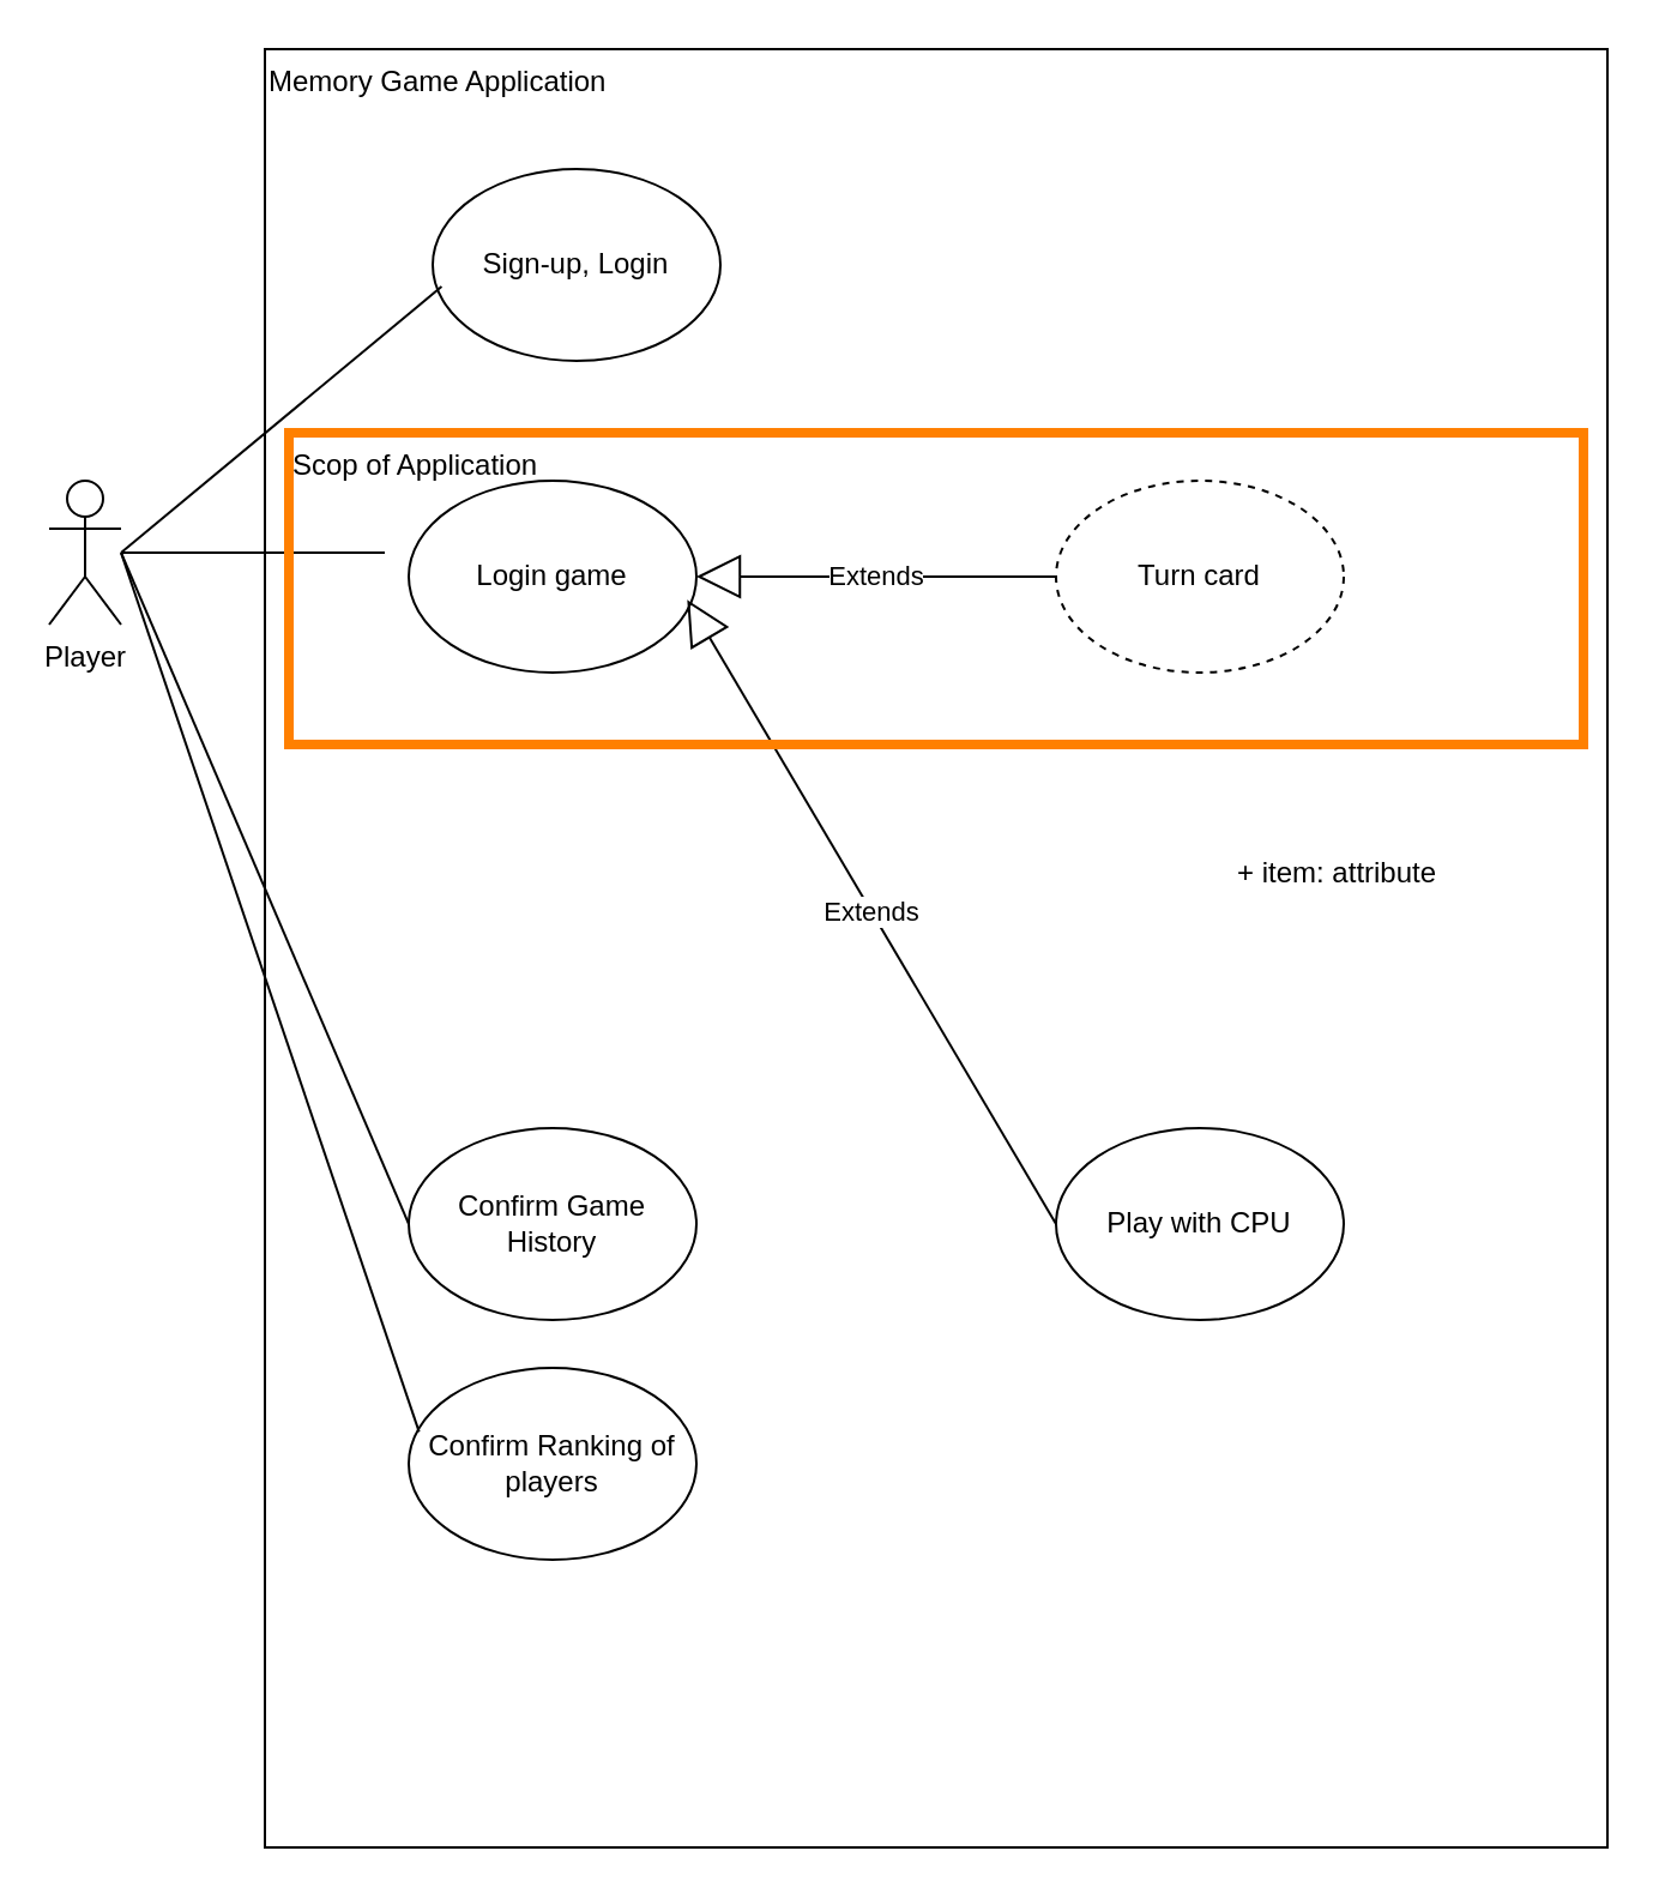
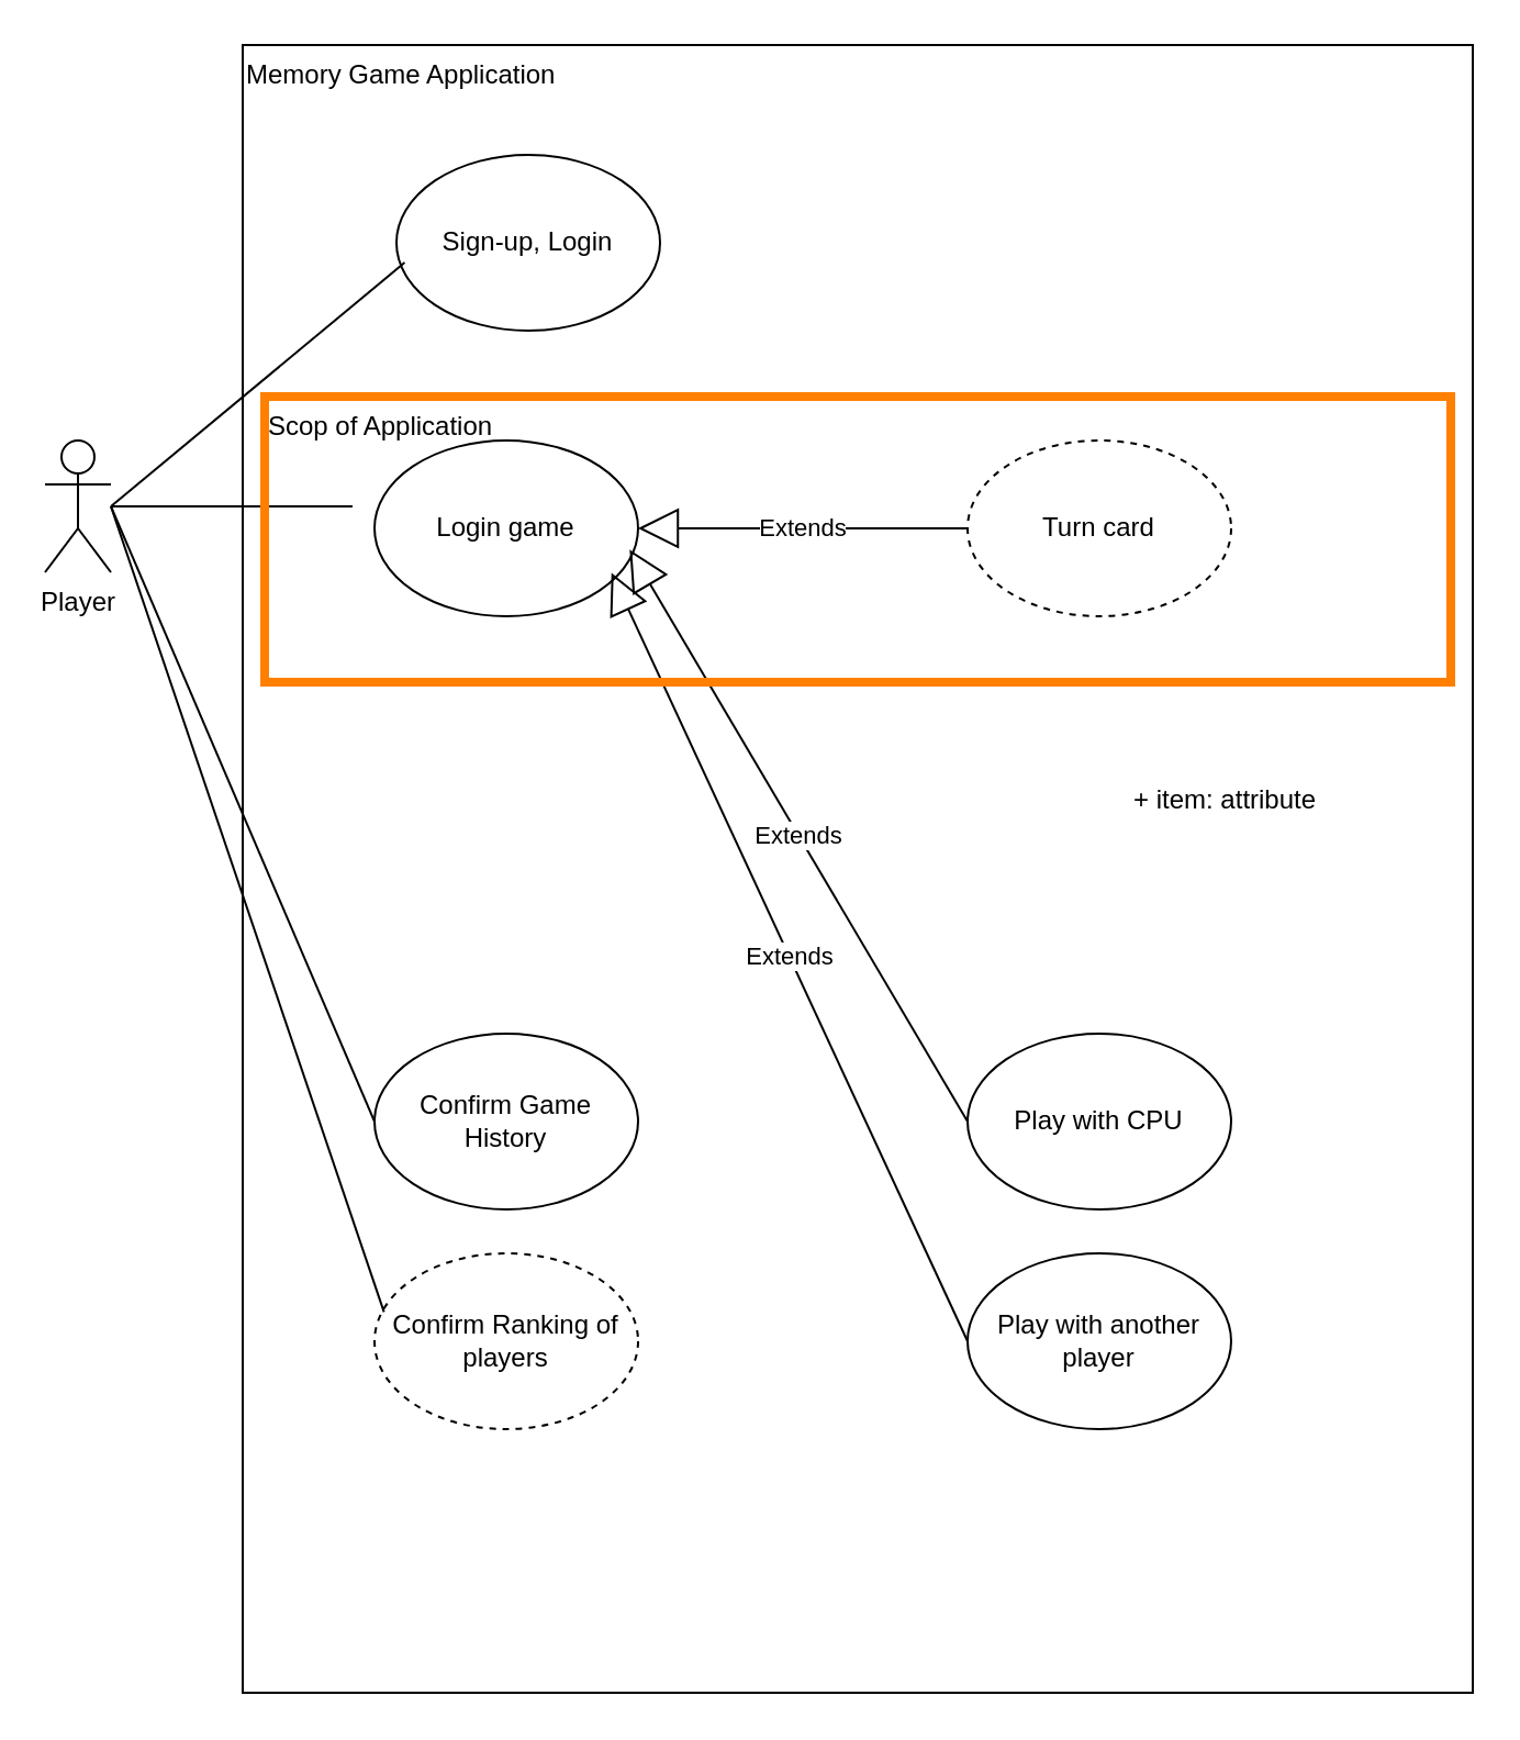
  <mxCell id="0" />
  <mxCell id="1" parent="0" />
  <mxCell id="2" value="Player" style="shape=umlActor;verticalLabelPosition=bottom;verticalAlign=top;html=1;" vertex="1" parent="1"><mxGeometry x="20" y="200" width="30" height="60" as="geometry" /></mxCell>
  <mxCell id="3" value="Memory Game Application" style="rounded=0;whiteSpace=wrap;html=1;fillColor=none;align=left;horizontal=1;verticalAlign=top;" vertex="1" parent="1"><mxGeometry x="110" y="20" width="560" height="750" as="geometry" /></mxCell>
  <mxCell id="4" value="Login game" style="ellipse;whiteSpace=wrap;html=1;" vertex="1" parent="1"><mxGeometry x="170" y="200" width="120" height="80" as="geometry" /></mxCell>
  <mxCell id="5" value="Sign-up, Login" style="ellipse;whiteSpace=wrap;html=1;" vertex="1" parent="1"><mxGeometry x="180" y="70" width="120" height="80" as="geometry" /></mxCell>
  <mxCell id="6" value="Confirm Game History" style="ellipse;whiteSpace=wrap;html=1;" vertex="1" parent="1"><mxGeometry x="170" y="470" width="120" height="80" as="geometry" /></mxCell>
- <mxCell id="7" value="Confirm Ranking of players" style="ellipse;whiteSpace=wrap;html=1;" vertex="1" parent="1"><mxGeometry x="170" y="570" width="120" height="80" as="geometry" /></mxCell>
+ <mxCell id="7" value="Confirm Ranking of players" style="ellipse;whiteSpace=wrap;html=1;dashed=1;" vertex="1" parent="1"><mxGeometry x="170" y="570" width="120" height="80" as="geometry" /></mxCell>
  <mxCell id="8" value="Turn card" style="ellipse;whiteSpace=wrap;html=1;dashed=1;" vertex="1" parent="1"><mxGeometry x="440" y="200" width="120" height="80" as="geometry" /></mxCell>
  <mxCell id="9" value="Play with CPU" style="ellipse;whiteSpace=wrap;html=1;" vertex="1" parent="1"><mxGeometry x="440" y="470" width="120" height="80" as="geometry" /></mxCell>
+ <mxCell id="10" value="Play with another player" style="ellipse;whiteSpace=wrap;html=1;" vertex="1" parent="1"><mxGeometry x="440" y="570" width="120" height="80" as="geometry" /></mxCell>
  <mxCell id="11" value="" style="endArrow=none;html=1;entryX=0.031;entryY=0.613;entryDx=0;entryDy=0;entryPerimeter=0;" edge="1" parent="1" target="5"><mxGeometry width="50" height="50" relative="1" as="geometry"><mxPoint x="50" y="230" as="sourcePoint" /><mxPoint x="580" y="240" as="targetPoint" /></mxGeometry></mxCell>
  <mxCell id="12" value="" style="endArrow=none;html=1;" edge="1" parent="1" source="2"><mxGeometry width="50" height="50" relative="1" as="geometry"><mxPoint x="530" y="290" as="sourcePoint" /><mxPoint x="160" y="230" as="targetPoint" /></mxGeometry></mxCell>
  <mxCell id="13" value="" style="endArrow=none;html=1;entryX=0;entryY=0.5;entryDx=0;entryDy=0;" edge="1" parent="1" target="6"><mxGeometry width="50" height="50" relative="1" as="geometry"><mxPoint x="50" y="230" as="sourcePoint" /><mxPoint x="580" y="240" as="targetPoint" /></mxGeometry></mxCell>
  <mxCell id="14" value="" style="endArrow=none;html=1;entryX=0.036;entryY=0.334;entryDx=0;entryDy=0;entryPerimeter=0;" edge="1" parent="1" target="7"><mxGeometry width="50" height="50" relative="1" as="geometry"><mxPoint x="50" y="230" as="sourcePoint" /><mxPoint x="580" y="240" as="targetPoint" /></mxGeometry></mxCell>
  <mxCell id="15" value="Extends" style="endArrow=block;endSize=16;endFill=0;html=1;entryX=1;entryY=0.5;entryDx=0;entryDy=0;exitX=0;exitY=0.5;exitDx=0;exitDy=0;" edge="1" parent="1" source="8" target="4"><mxGeometry width="160" relative="1" as="geometry"><mxPoint x="140" y="310" as="sourcePoint" /><mxPoint x="640" y="260" as="targetPoint" /></mxGeometry></mxCell>
  <mxCell id="16" value="Extends" style="endArrow=block;endSize=16;endFill=0;html=1;entryX=0.968;entryY=0.621;entryDx=0;entryDy=0;exitX=0;exitY=0.5;exitDx=0;exitDy=0;entryPerimeter=0;" edge="1" parent="1" source="9" target="4"><mxGeometry width="160" relative="1" as="geometry"><mxPoint x="450" y="240" as="sourcePoint" /><mxPoint x="300" y="250" as="targetPoint" /></mxGeometry></mxCell>
+ <mxCell id="17" value="Extends" style="endArrow=block;endSize=16;endFill=0;html=1;entryX=0.899;entryY=0.753;entryDx=0;entryDy=0;exitX=0;exitY=0.5;exitDx=0;exitDy=0;entryPerimeter=0;" edge="1" parent="1" source="10" target="4"><mxGeometry width="160" relative="1" as="geometry"><mxPoint x="450" y="350" as="sourcePoint" /><mxPoint x="296" y="260" as="targetPoint" /></mxGeometry></mxCell>
  <mxCell id="18" value="Scop of Application" style="rounded=0;whiteSpace=wrap;html=1;fillColor=none;strokeColor=#FF8000;strokeWidth=4;align=left;verticalAlign=top;" vertex="1" parent="1"><mxGeometry x="120" y="180" width="540" height="130" as="geometry" /></mxCell>
  <mxCell id="19" value="+ item: attribute" style="text;strokeColor=none;fillColor=none;align=left;verticalAlign=top;spacingLeft=4;spacingRight=4;overflow=hidden;rotatable=0;points=[[0,0.5],[1,0.5]];portConstraint=eastwest;whiteSpace=wrap;html=1;" vertex="1" parent="1"><mxGeometry x="510" y="350" width="100" height="26" as="geometry" /></mxCell>
